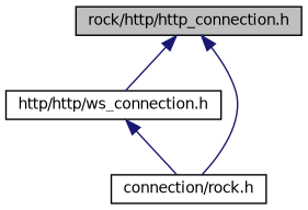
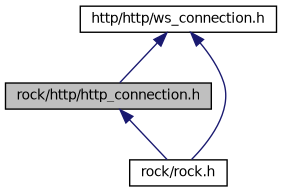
  digraph {
    node [color=black fillcolor=white fontname=Helvetica fontsize=10 shape=record style=filled]
    edge [color=midnightblue dir=back fontname=Helvetica fontsize=10 labelfontname=Helvetica labelfontsize=10 style=solid]
    n1 [fillcolor=grey75 fontcolor=black height=0.2 label="rock/http/http_connection.h" width=0.4]
    n2 [height=0.2 label="http/http/ws_connection.h" width=0.4]
-   n3 [height=0.2 label="connection/rock.h" width=0.4]
-   n1 -> n2
+   n3 [height=0.2 label="rock/rock.h" width=0.4]
+   n2 -> n1
    n1 -> n3
    n2 -> n3
  }
